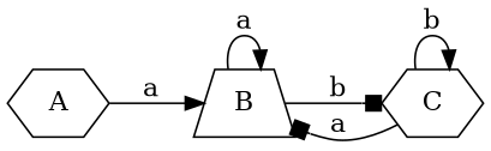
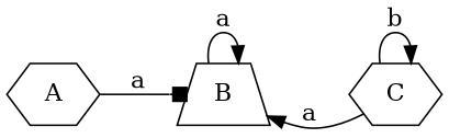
  digraph {
    rankdir=LR
    node [shape=hexagon]
    edge [arrowhead=box]
    n1 [label=A]
    n2 [label=B shape=trapezium]
    n3 [label=C]
-   n1 -> n2 [arrowhead=normal label=a]
+   n1 -> n2 [label=a]
    n2 -> n2 [arrowhead=normal label=a]
-   n2 -> n3 [label=b]
-   n3 -> n2 [label=a]
+   n3 -> n2 [arrowhead=normal label=a]
    n3 -> n3 [arrowhead=normal label=b]
  }
